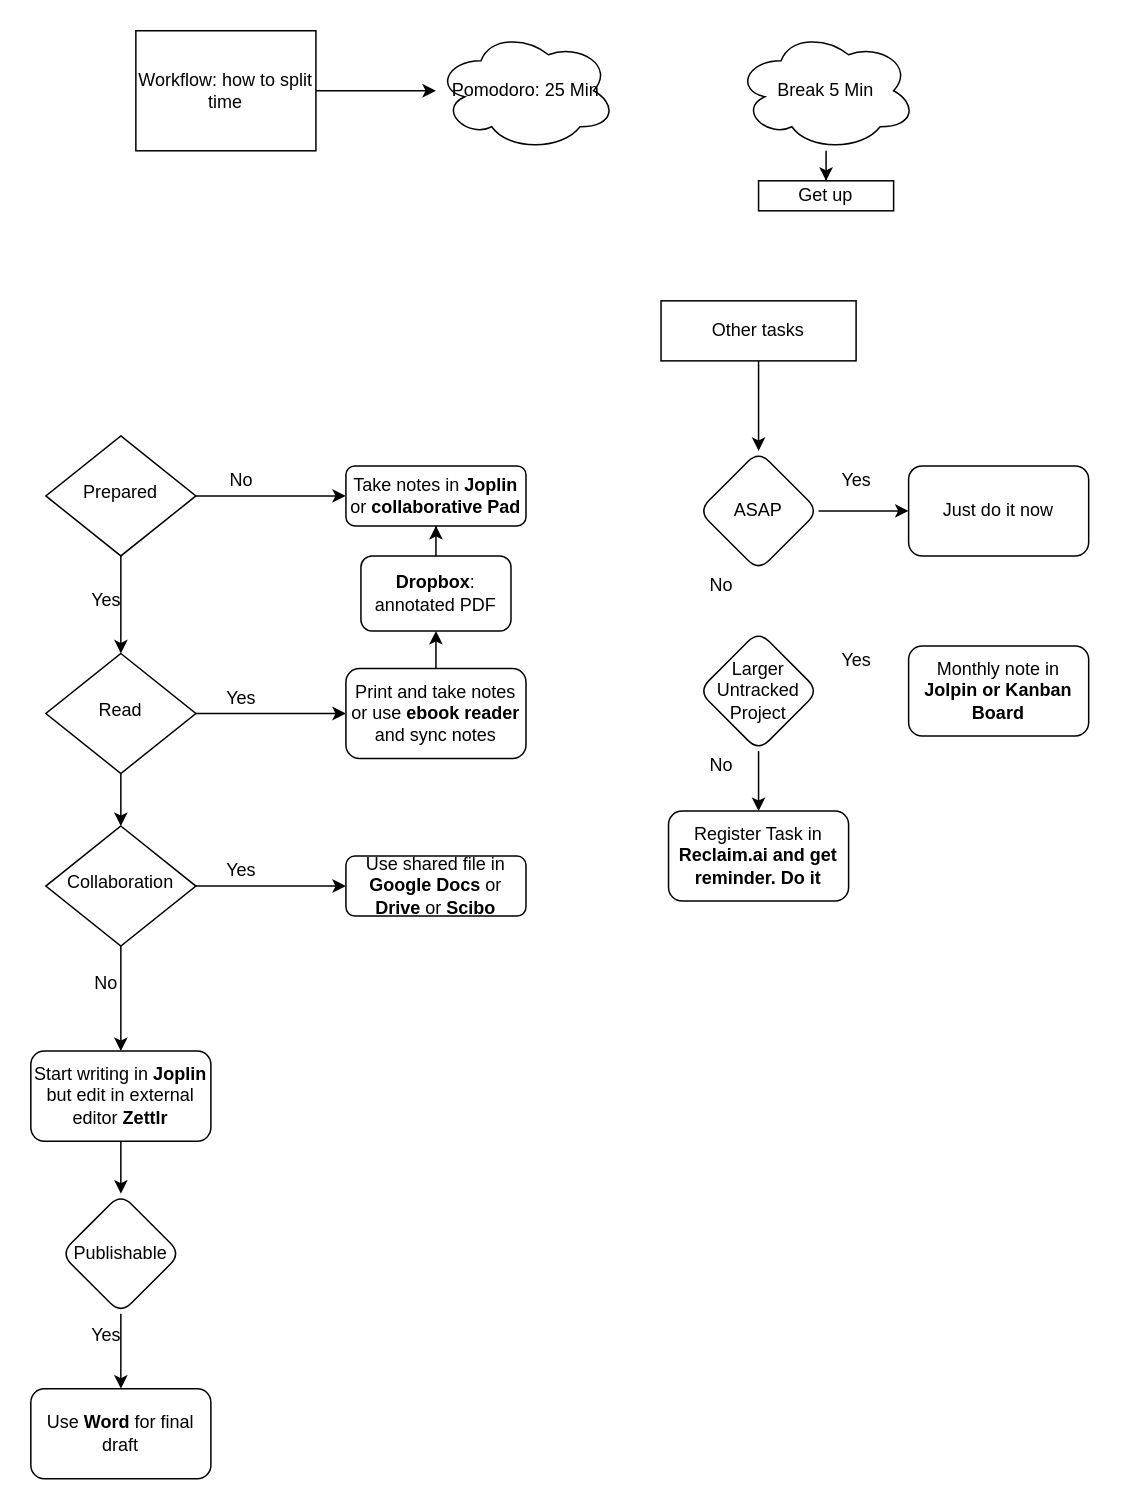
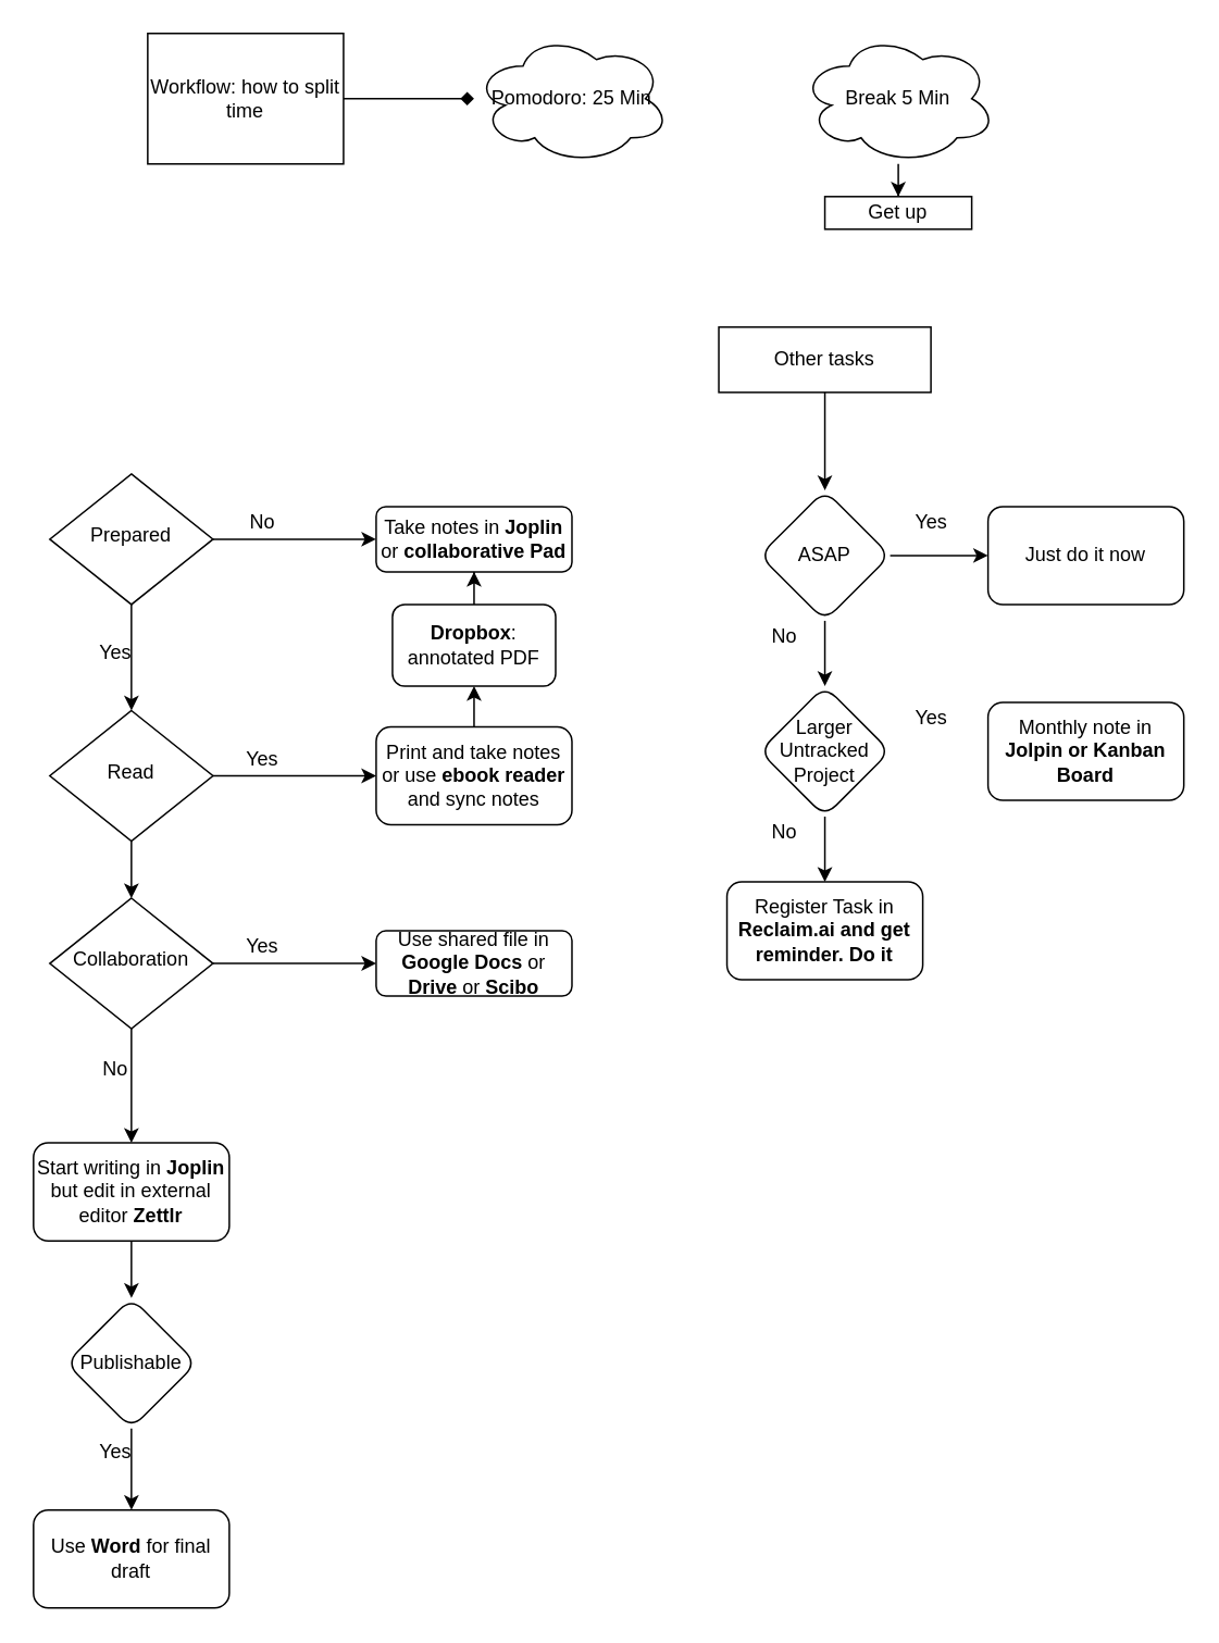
  <mxCell id="0" />
  <mxCell id="1" parent="0" />
  <mxCell id="2" value="" style="edgeStyle=orthogonalEdgeStyle;rounded=0;orthogonalLoop=1;jettySize=auto;html=1;" edge="1" parent="1" source="4" target="38"><mxGeometry relative="1" as="geometry" /></mxCell>
  <mxCell id="3" value="" style="edgeStyle=orthogonalEdgeStyle;rounded=0;orthogonalLoop=1;jettySize=auto;html=1;" edge="1" parent="1" source="4" target="5"><mxGeometry relative="1" as="geometry" /></mxCell>
  <mxCell id="4" value="Prepared" style="rhombus;whiteSpace=wrap;html=1;shadow=0;fontFamily=Helvetica;fontSize=12;align=center;strokeWidth=1;spacing=6;spacingTop=-4;" parent="1" vertex="1"><mxGeometry x="30" y="290" width="100" height="80" as="geometry" /></mxCell>
  <mxCell id="5" value="Take notes in &lt;b&gt;Joplin &lt;/b&gt;or&lt;b&gt; collaborative Pad&lt;br&gt;&lt;/b&gt;" style="rounded=1;whiteSpace=wrap;html=1;fontSize=12;glass=0;strokeWidth=1;shadow=0;" parent="1" vertex="1"><mxGeometry x="230" y="310" width="120" height="40" as="geometry" /></mxCell>
  <mxCell id="6" value="" style="edgeStyle=orthogonalEdgeStyle;rounded=0;orthogonalLoop=1;jettySize=auto;html=1;" edge="1" parent="1" source="8" target="9"><mxGeometry relative="1" as="geometry" /></mxCell>
  <mxCell id="7" value="" style="edgeStyle=orthogonalEdgeStyle;rounded=0;orthogonalLoop=1;jettySize=auto;html=1;" edge="1" parent="1" source="8" target="11"><mxGeometry relative="1" as="geometry" /></mxCell>
  <mxCell id="8" value="Collaboration" style="rhombus;whiteSpace=wrap;html=1;shadow=0;fontFamily=Helvetica;fontSize=12;align=center;strokeWidth=1;spacing=6;spacingTop=-4;" parent="1" vertex="1"><mxGeometry x="30" y="550" width="100" height="80" as="geometry" /></mxCell>
  <mxCell id="9" value="Use shared file in &lt;b&gt;Google Docs&lt;/b&gt; or &lt;b&gt;Drive&lt;/b&gt; or &lt;b&gt;Scibo&lt;/b&gt;" style="rounded=1;whiteSpace=wrap;html=1;fontSize=12;glass=0;strokeWidth=1;shadow=0;" parent="1" vertex="1"><mxGeometry x="230" y="570" width="120" height="40" as="geometry" /></mxCell>
  <mxCell id="10" value="" style="edgeStyle=orthogonalEdgeStyle;rounded=0;orthogonalLoop=1;jettySize=auto;html=1;" edge="1" parent="1" source="11" target="13"><mxGeometry relative="1" as="geometry" /></mxCell>
  <mxCell id="11" value="Start writing in &lt;b&gt;Joplin &lt;/b&gt;but edit in external editor &lt;b&gt;Zettlr&lt;/b&gt;" style="whiteSpace=wrap;html=1;rounded=1;glass=0;strokeWidth=1;shadow=0;" vertex="1" parent="1"><mxGeometry x="20" y="700" width="120" height="60" as="geometry" /></mxCell>
  <mxCell id="12" value="" style="edgeStyle=orthogonalEdgeStyle;rounded=0;orthogonalLoop=1;jettySize=auto;html=1;" edge="1" parent="1" source="13" target="14"><mxGeometry relative="1" as="geometry" /></mxCell>
  <mxCell id="13" value="Publishable" style="rhombus;whiteSpace=wrap;html=1;rounded=1;glass=0;strokeWidth=1;shadow=0;" vertex="1" parent="1"><mxGeometry x="40" y="795" width="80" height="80" as="geometry" /></mxCell>
  <mxCell id="14" value="Use &lt;b&gt;Word &lt;/b&gt;for final draft" style="whiteSpace=wrap;html=1;rounded=1;glass=0;strokeWidth=1;shadow=0;" vertex="1" parent="1"><mxGeometry x="20" y="925" width="120" height="60" as="geometry" /></mxCell>
  <mxCell id="15" value="" style="edgeStyle=orthogonalEdgeStyle;rounded=0;orthogonalLoop=1;jettySize=auto;html=1;" edge="1" parent="1" source="16" target="19"><mxGeometry relative="1" as="geometry" /></mxCell>
  <mxCell id="16" value="Other tasks" style="rounded=0;whiteSpace=wrap;html=1;" vertex="1" parent="1"><mxGeometry x="440" y="200" width="130" height="40" as="geometry" /></mxCell>
  <mxCell id="17" value="" style="edgeStyle=orthogonalEdgeStyle;rounded=0;orthogonalLoop=1;jettySize=auto;html=1;" edge="1" parent="1" source="19" target="20"><mxGeometry relative="1" as="geometry" /></mxCell>
+ <mxCell id="18" value="" style="edgeStyle=orthogonalEdgeStyle;rounded=0;orthogonalLoop=1;jettySize=auto;html=1;" edge="1" parent="1" source="19" target="23"><mxGeometry relative="1" as="geometry" /></mxCell>
  <mxCell id="19" value="ASAP" style="rhombus;whiteSpace=wrap;html=1;rounded=1;" vertex="1" parent="1"><mxGeometry x="465" y="300" width="80" height="80" as="geometry" /></mxCell>
  <mxCell id="20" value="Just do it now" style="whiteSpace=wrap;html=1;rounded=1;" vertex="1" parent="1"><mxGeometry x="605" y="310" width="120" height="60" as="geometry" /></mxCell>
  <mxCell id="21" value="Yes" style="text;html=1;align=center;verticalAlign=middle;resizable=0;points=[];autosize=1;strokeColor=none;fillColor=none;" vertex="1" parent="1"><mxGeometry x="550" y="305" width="40" height="30" as="geometry" /></mxCell>
  <mxCell id="22" value="" style="edgeStyle=orthogonalEdgeStyle;rounded=0;orthogonalLoop=1;jettySize=auto;html=1;" edge="1" parent="1" source="23" target="27"><mxGeometry relative="1" as="geometry" /></mxCell>
  <mxCell id="23" value="Larger Untracked Project" style="rhombus;whiteSpace=wrap;html=1;rounded=1;" vertex="1" parent="1"><mxGeometry x="465" y="420" width="80" height="80" as="geometry" /></mxCell>
  <mxCell id="24" value="No" style="text;html=1;align=center;verticalAlign=middle;resizable=0;points=[];autosize=1;strokeColor=none;fillColor=none;" vertex="1" parent="1"><mxGeometry x="460" y="375" width="40" height="30" as="geometry" /></mxCell>
  <mxCell id="25" value="Monthly note in &lt;b&gt;Jolpin or Kanban Board&lt;br&gt;&lt;/b&gt;" style="whiteSpace=wrap;html=1;rounded=1;" vertex="1" parent="1"><mxGeometry x="605" y="430" width="120" height="60" as="geometry" /></mxCell>
  <mxCell id="26" value="Yes" style="text;html=1;align=center;verticalAlign=middle;resizable=0;points=[];autosize=1;strokeColor=none;fillColor=none;" vertex="1" parent="1"><mxGeometry x="550" y="425" width="40" height="30" as="geometry" /></mxCell>
  <mxCell id="27" value="Register Task in &lt;b&gt;Reclaim.ai and get reminder. Do it&lt;br&gt;&lt;/b&gt;" style="whiteSpace=wrap;html=1;rounded=1;" vertex="1" parent="1"><mxGeometry x="445" y="540" width="120" height="60" as="geometry" /></mxCell>
  <mxCell id="28" value="No" style="text;html=1;align=center;verticalAlign=middle;resizable=0;points=[];autosize=1;strokeColor=none;fillColor=none;" vertex="1" parent="1"><mxGeometry x="460" y="495" width="40" height="30" as="geometry" /></mxCell>
- <mxCell id="29" value="" style="edgeStyle=orthogonalEdgeStyle;rounded=0;orthogonalLoop=1;jettySize=auto;html=1;" edge="1" parent="1" source="30" target="31"><mxGeometry relative="1" as="geometry" /></mxCell>
+ <mxCell id="29" value="" style="edgeStyle=orthogonalEdgeStyle;rounded=0;orthogonalLoop=1;jettySize=auto;html=1;endArrow=diamond;" edge="1" parent="1" source="30" target="31"><mxGeometry relative="1" as="geometry" /></mxCell>
  <mxCell id="30" value="Workflow: how to split time" style="rounded=0;whiteSpace=wrap;html=1;fontSize=12;glass=0;strokeWidth=1;shadow=0;" vertex="1" parent="1"><mxGeometry x="90" y="20" width="120" height="80" as="geometry" /></mxCell>
  <mxCell id="31" value="Pomodoro: 25 Min" style="ellipse;shape=cloud;whiteSpace=wrap;html=1;" vertex="1" parent="1"><mxGeometry x="290" y="20" width="120" height="80" as="geometry" /></mxCell>
  <mxCell id="32" value="" style="edgeStyle=orthogonalEdgeStyle;rounded=0;orthogonalLoop=1;jettySize=auto;html=1;" edge="1" parent="1" source="33" target="41"><mxGeometry relative="1" as="geometry" /></mxCell>
  <mxCell id="33" value="Break 5 Min" style="ellipse;shape=cloud;whiteSpace=wrap;html=1;" vertex="1" parent="1"><mxGeometry x="490" y="20" width="120" height="80" as="geometry" /></mxCell>
  <mxCell id="34" value="" style="edgeStyle=orthogonalEdgeStyle;rounded=0;orthogonalLoop=1;jettySize=auto;html=1;" edge="1" parent="1" source="35" target="40"><mxGeometry relative="1" as="geometry" /></mxCell>
  <mxCell id="35" value="Print and take notes or use &lt;b&gt;ebook reader&lt;/b&gt; and sync notes" style="rounded=1;whiteSpace=wrap;html=1;glass=0;strokeWidth=1;shadow=0;" vertex="1" parent="1"><mxGeometry x="230" y="445" width="120" height="60" as="geometry" /></mxCell>
  <mxCell id="36" value="" style="edgeStyle=orthogonalEdgeStyle;rounded=0;orthogonalLoop=1;jettySize=auto;html=1;" edge="1" parent="1" source="38" target="35"><mxGeometry relative="1" as="geometry" /></mxCell>
  <mxCell id="37" value="" style="edgeStyle=orthogonalEdgeStyle;rounded=0;orthogonalLoop=1;jettySize=auto;html=1;" edge="1" parent="1" source="38" target="8"><mxGeometry relative="1" as="geometry" /></mxCell>
  <mxCell id="38" value="Read" style="rhombus;whiteSpace=wrap;html=1;shadow=0;fontFamily=Helvetica;fontSize=12;align=center;strokeWidth=1;spacing=6;spacingTop=-4;" vertex="1" parent="1"><mxGeometry x="30" y="435" width="100" height="80" as="geometry" /></mxCell>
  <mxCell id="39" value="" style="edgeStyle=orthogonalEdgeStyle;rounded=0;orthogonalLoop=1;jettySize=auto;html=1;" edge="1" parent="1" source="40" target="5"><mxGeometry relative="1" as="geometry" /></mxCell>
  <mxCell id="40" value="&lt;b&gt;Dropbox&lt;/b&gt;: annotated PDF" style="whiteSpace=wrap;html=1;rounded=1;glass=0;strokeWidth=1;shadow=0;" vertex="1" parent="1"><mxGeometry x="240" y="370" width="100" height="50" as="geometry" /></mxCell>
  <mxCell id="41" value="Get up" style="whiteSpace=wrap;html=1;" vertex="1" parent="1"><mxGeometry x="505" y="120" width="90" height="20" as="geometry" /></mxCell>
  <mxCell id="42" value="Yes" style="text;html=1;align=center;verticalAlign=middle;resizable=0;points=[];autosize=1;strokeColor=none;fillColor=none;" vertex="1" parent="1"><mxGeometry x="140" y="450" width="40" height="30" as="geometry" /></mxCell>
  <mxCell id="43" value="Yes" style="text;html=1;align=center;verticalAlign=middle;resizable=0;points=[];autosize=1;strokeColor=none;fillColor=none;" vertex="1" parent="1"><mxGeometry x="50" y="385" width="40" height="30" as="geometry" /></mxCell>
  <mxCell id="44" value="Yes" style="text;html=1;align=center;verticalAlign=middle;resizable=0;points=[];autosize=1;strokeColor=none;fillColor=none;" vertex="1" parent="1"><mxGeometry x="50" y="875" width="40" height="30" as="geometry" /></mxCell>
  <mxCell id="45" value="Yes" style="text;html=1;align=center;verticalAlign=middle;resizable=0;points=[];autosize=1;strokeColor=none;fillColor=none;" vertex="1" parent="1"><mxGeometry x="140" y="565" width="40" height="30" as="geometry" /></mxCell>
  <mxCell id="46" value="No" style="text;html=1;align=center;verticalAlign=middle;resizable=0;points=[];autosize=1;strokeColor=none;fillColor=none;" vertex="1" parent="1"><mxGeometry x="50" y="640" width="40" height="30" as="geometry" /></mxCell>
  <mxCell id="47" value="No" style="text;html=1;align=center;verticalAlign=middle;resizable=0;points=[];autosize=1;strokeColor=none;fillColor=none;" vertex="1" parent="1"><mxGeometry x="140" y="305" width="40" height="30" as="geometry" /></mxCell>
